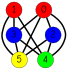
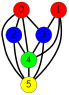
  graph {
    splines=true
    fontname="Comic Neue"
    node [color=black fillcolor=red fixedsize=true fontname="Comic Neue" fontsize=42 penwidth=1 shape=circle style=filled]
    edge [color=black penwidth=6 style=bold fontname="Comic Neue"]
    0 [height=0.91667 width=0.91667]
    2 [fillcolor=blue height=0.91667 width=0.91667]
    3 [fillcolor=blue height=0.91667 width=0.91667]
    4 [fillcolor=green height=0.91667 width=0.91667]
    5 [fillcolor=yellow height=0.91667 width=0.91667]
    1 [height=0.91667 width=0.91667]
    0 -- 2
    0 -- 3
    0 -- 4
    0 -- 5
    2 -- 4
    2 -- 5
    3 -- 4
    3 -- 5
+   4 -- 5
    1 -- 3
    1 -- 4
    1 -- 5
  }
